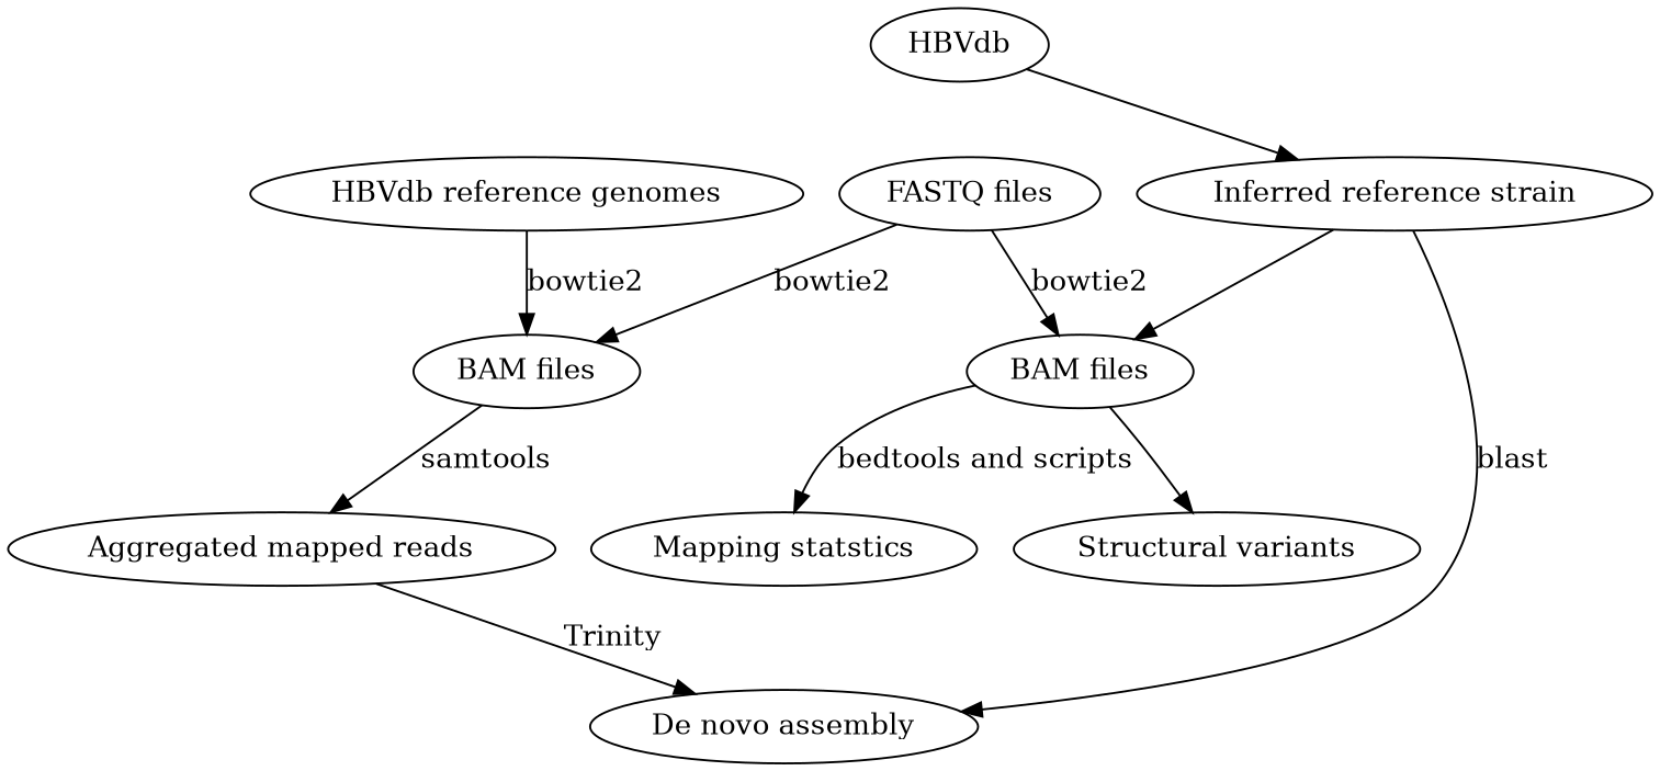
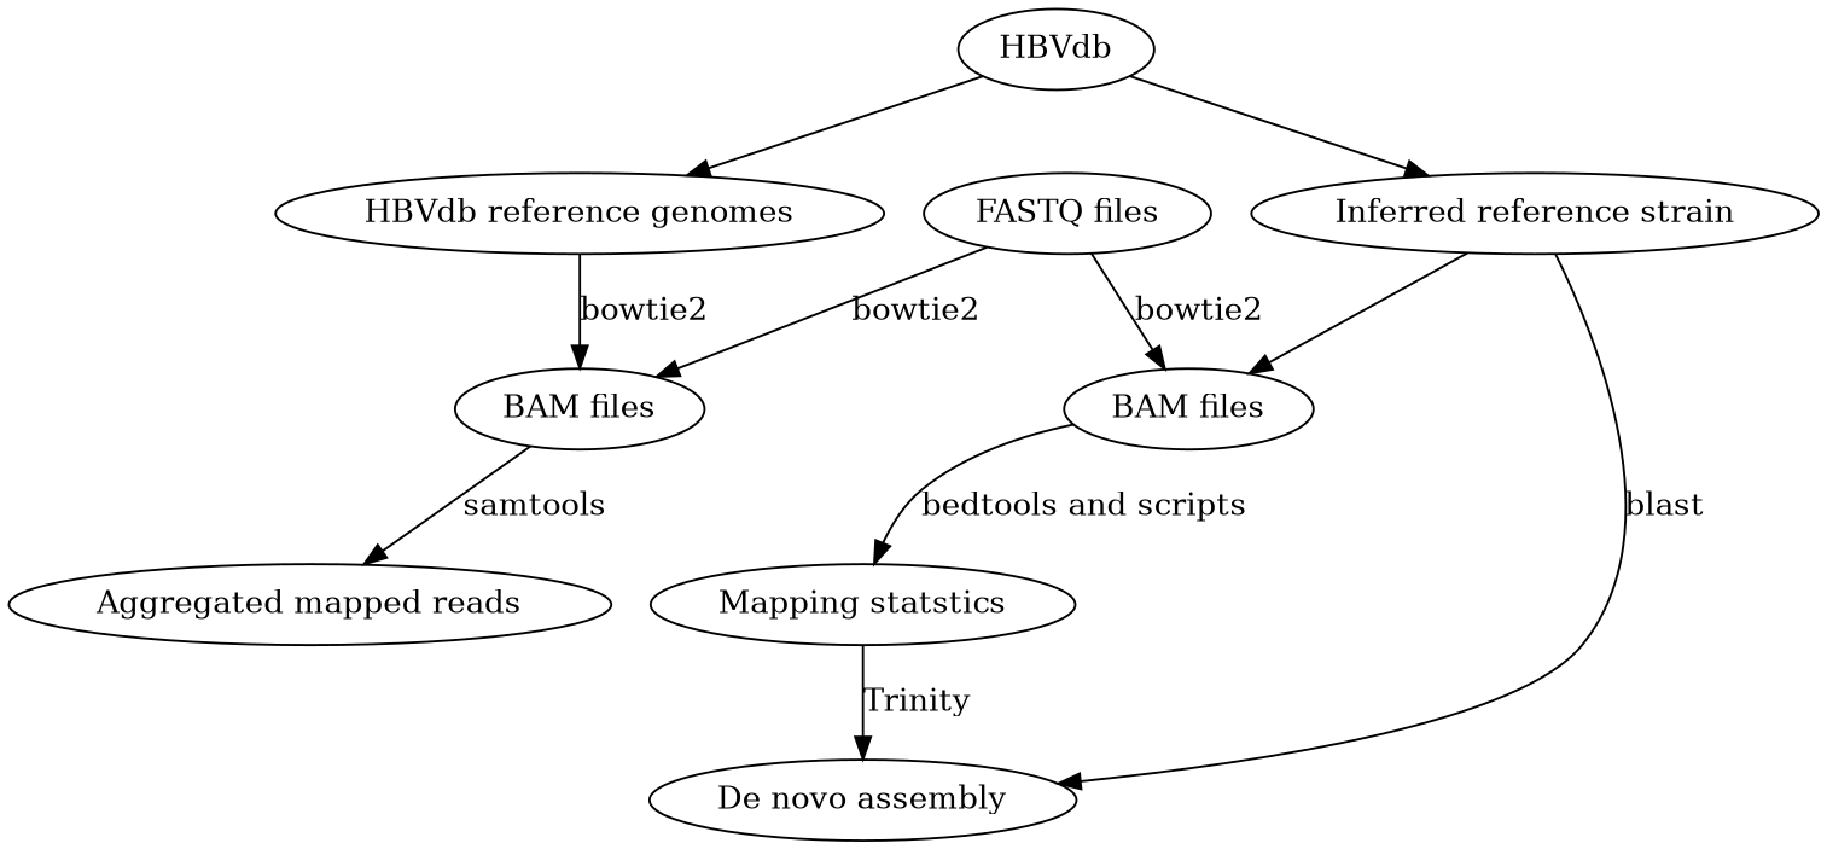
  digraph {
    n1 [label="FASTQ files"]
    n2 [label="BAM files"]
    n3 [label="BAM files"]
    n4 [label="Aggregated mapped reads"]
    n5 [label="Mapping statstics"]
-   n6 [label="Structural variants"]
    n7 [label=HBVdb]
    n8 [label="HBVdb reference genomes"]
    n9 [label="Inferred reference strain"]
    n10 [label="De novo assembly"]
    n1 -> n2 [label=bowtie2]
    n1 -> n3 [label=bowtie2]
    n2 -> n4 [label=samtools]
    n3 -> n5 [label="bedtools and scripts"]
-   n3 -> n6
-   n4 -> n10 [label=Trinity]
+   n5 -> n10 [label=Trinity]
+   n7 -> n8
    n7 -> n9
    n8 -> n2 [label=bowtie2]
    n9 -> n3
    n9 -> n10 [label=blast]
  }
